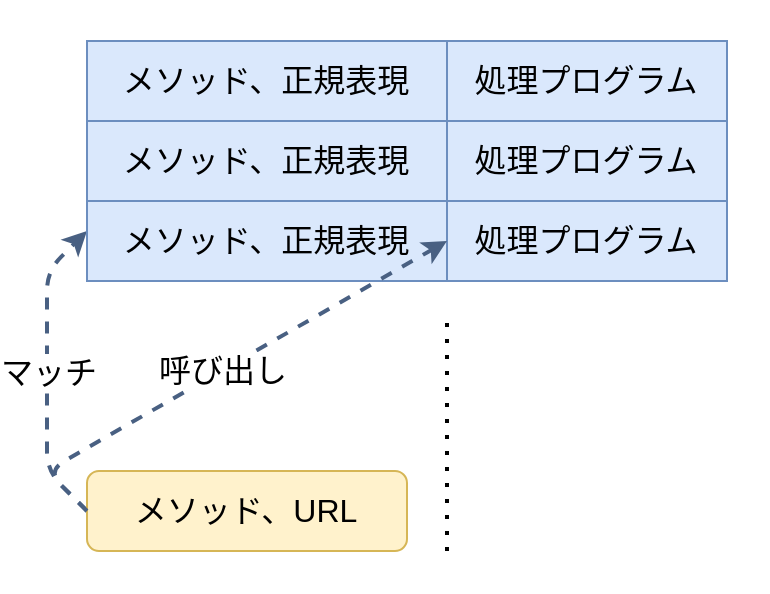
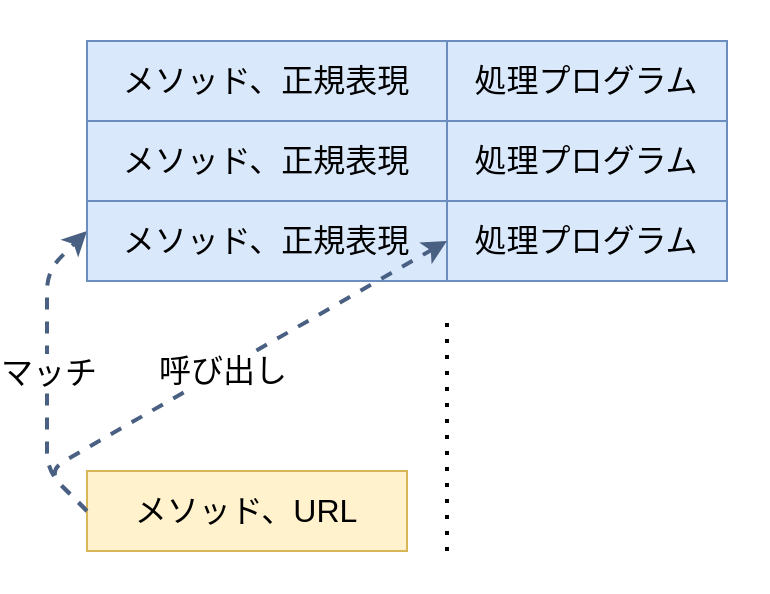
  <mxCell id="0" />
  <mxCell id="1" parent="0" />
  <mxCell id="2" value="" style="group" parent="1" vertex="1" connectable="0"><mxGeometry x="40" y="20" width="320" height="40" as="geometry" /></mxCell>
  <mxCell id="3" value="&lt;span style=&quot;font-size: 16px&quot;&gt;メソッド、正規表現&lt;/span&gt;" style="rounded=0;whiteSpace=wrap;html=1;strokeColor=#6c8ebf;fillColor=#dae8fc;" parent="2" vertex="1"><mxGeometry width="180" height="40" as="geometry" /></mxCell>
  <mxCell id="4" value="&lt;font style=&quot;font-size: 16px&quot;&gt;処理プログラム&lt;/font&gt;" style="rounded=0;whiteSpace=wrap;html=1;strokeColor=#6c8ebf;fillColor=#dae8fc;" parent="2" vertex="1"><mxGeometry x="180" width="140" height="40" as="geometry" /></mxCell>
  <mxCell id="5" value="" style="endArrow=none;dashed=1;html=1;dashPattern=1 3;strokeWidth=2;" parent="1" edge="1"><mxGeometry width="50" height="50" relative="1" as="geometry"><mxPoint x="220" y="275" as="sourcePoint" /><mxPoint x="220" y="155" as="targetPoint" /><Array as="points" /></mxGeometry></mxCell>
  <mxCell id="6" value="" style="endArrow=classic;html=1;entryX=0;entryY=0.5;entryDx=0;entryDy=0;dashed=1;strokeWidth=2;strokeColor=#496082;exitX=0;exitY=0.5;exitDx=0;exitDy=0;" parent="1" edge="1" source="8"><mxGeometry relative="1" as="geometry"><mxPoint x="-20" y="215" as="sourcePoint" /><mxPoint x="40" y="115" as="targetPoint" /><Array as="points"><mxPoint x="20" y="235" /><mxPoint x="20" y="135" /></Array></mxGeometry></mxCell>
  <mxCell id="7" value="&lt;font style=&quot;font-size: 16px&quot;&gt;マッチ&lt;/font&gt;" style="edgeLabel;resizable=0;html=1;align=center;verticalAlign=middle;" parent="6" connectable="0" vertex="1"><mxGeometry relative="1" as="geometry" /></mxCell>
- <mxCell id="8" value="&lt;font style=&quot;font-size: 16px&quot;&gt;メソッド、URL&lt;/font&gt;" style="whiteSpace=wrap;html=1;fillColor=#fff2cc;strokeColor=#d6b656;rounded=1;" parent="1" vertex="1"><mxGeometry x="40" y="235" width="160" height="40" as="geometry" /></mxCell>
+ <mxCell id="8" value="&lt;font style=&quot;font-size: 16px&quot;&gt;メソッド、URL&lt;/font&gt;" style="rounded=0;whiteSpace=wrap;html=1;fillColor=#fff2cc;strokeColor=#d6b656;" parent="1" vertex="1"><mxGeometry x="40" y="235" width="160" height="40" as="geometry" /></mxCell>
  <mxCell id="9" value="" style="group" vertex="1" connectable="0" parent="1"><mxGeometry x="40" y="60" width="320" height="40" as="geometry" /></mxCell>
  <mxCell id="10" value="&lt;span style=&quot;font-size: 16px&quot;&gt;メソッド、正規表現&lt;/span&gt;" style="rounded=0;whiteSpace=wrap;html=1;strokeColor=#6c8ebf;fillColor=#dae8fc;" vertex="1" parent="9"><mxGeometry width="180" height="40" as="geometry" /></mxCell>
  <mxCell id="11" value="&lt;font style=&quot;font-size: 16px&quot;&gt;処理プログラム&lt;/font&gt;" style="rounded=0;whiteSpace=wrap;html=1;strokeColor=#6c8ebf;fillColor=#dae8fc;" vertex="1" parent="9"><mxGeometry x="180" width="140" height="40" as="geometry" /></mxCell>
  <mxCell id="12" value="" style="group" vertex="1" connectable="0" parent="1"><mxGeometry x="40" y="100" width="320" height="40" as="geometry" /></mxCell>
  <mxCell id="13" value="&lt;span style=&quot;font-size: 16px&quot;&gt;メソッド、正規表現&lt;/span&gt;" style="rounded=0;whiteSpace=wrap;html=1;strokeColor=#6c8ebf;fillColor=#dae8fc;" vertex="1" parent="12"><mxGeometry width="180" height="40" as="geometry" /></mxCell>
  <mxCell id="14" value="&lt;font style=&quot;font-size: 16px&quot;&gt;処理プログラム&lt;/font&gt;" style="rounded=0;whiteSpace=wrap;html=1;strokeColor=#6c8ebf;fillColor=#dae8fc;" vertex="1" parent="12"><mxGeometry x="180" width="140" height="40" as="geometry" /></mxCell>
  <mxCell id="15" value="" style="endArrow=classic;html=1;dashed=1;strokeColor=#496082;strokeWidth=2;entryX=0;entryY=0.5;entryDx=0;entryDy=0;exitX=0;exitY=0.5;exitDx=0;exitDy=0;" parent="1" target="14" edge="1" source="8"><mxGeometry relative="1" as="geometry"><mxPoint x="-20" y="235" as="sourcePoint" /><mxPoint x="120" y="135" as="targetPoint" /><Array as="points"><mxPoint x="20" y="235" /></Array></mxGeometry></mxCell>
  <mxCell id="16" value="&lt;font style=&quot;font-size: 16px&quot;&gt;呼び出し&lt;/font&gt;" style="edgeLabel;resizable=0;html=1;align=center;verticalAlign=middle;" parent="15" connectable="0" vertex="1"><mxGeometry relative="1" as="geometry" /></mxCell>
